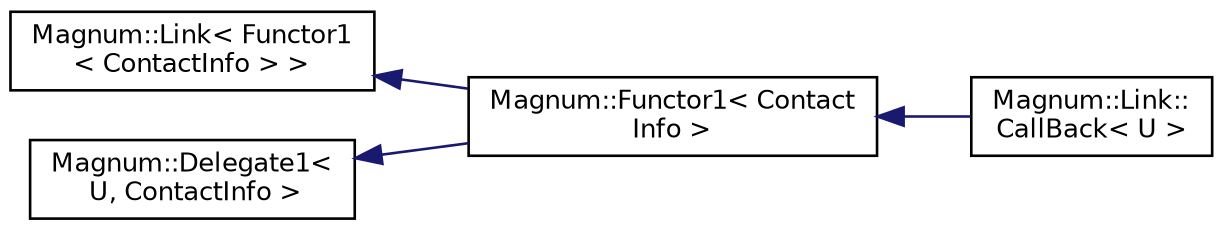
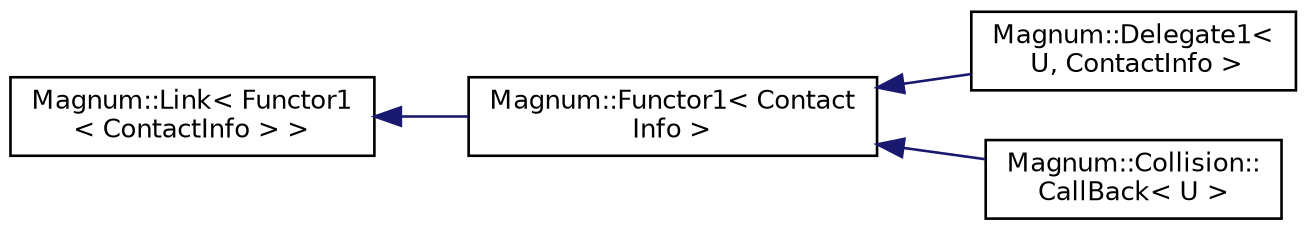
  digraph {
    rankdir=LR
    node [color=black fillcolor=white fontname=Helvetica fontsize=10 shape=record style=filled]
    edge [color=midnightblue dir=back fontname=Helvetica fontsize=10 labelfontname=Helvetica labelfontsize=10 style=solid]
    n1 [height=0.2 label="Magnum::Link\< Functor1\l\< ContactInfo \> \>" width=0.4]
    n2 [height=0.2 label="Magnum::Functor1\< Contact\lInfo \>" width=0.4]
    n3 [height=0.2 label="Magnum::Delegate1\<\l U, ContactInfo \>" width=0.4]
-   n4 [height=0.2 label="Magnum::Link::\lCallBack\< U \>" width=0.4]
+   n4 [height=0.2 label="Magnum::Collision::\lCallBack\< U \>" width=0.4]
    n1 -> n2
-   n3 -> n2
+   n2 -> n3
    n2 -> n4
  }
